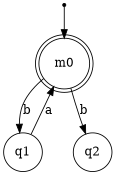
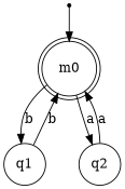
  digraph {
    rankdir=TB
    node [shape=circle]
    __start__ [shape=point]
    m0 [shape=doublecircle]
    q1
    q2
    __start__ -> m0
    m0 -> q1 [label=b]
-   m0 -> q2 [label=b]
-   q1 -> m0 [label=a]
+   m0 -> q2 [label=a]
+   q1 -> m0 [label=b]
+   q2 -> m0 [label=a]
  }
